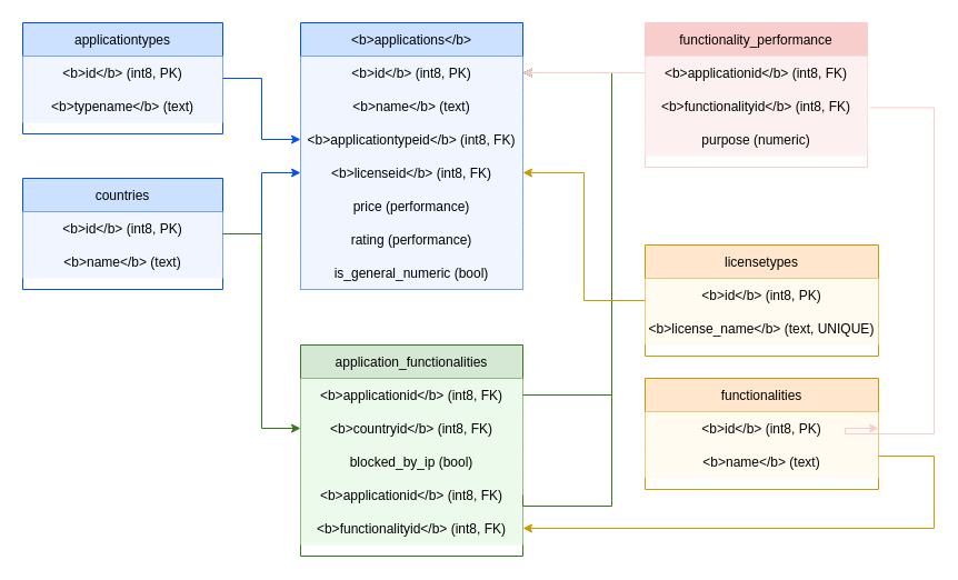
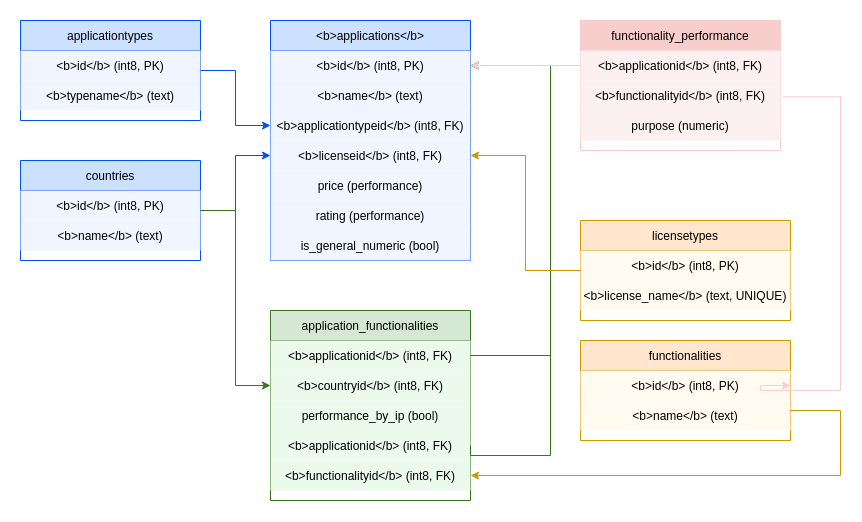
  <mxCell id="0" />
  <mxCell id="1" parent="0" />
  <mxCell id="2" value="&lt;b&gt;applications&lt;/b&gt;" style="shape=table;startSize=30;container=1;collapsible=1;childLayout=tableLayout;fixedRows=1;rowLines=0;align=center;resizeLast=1;strokeColor=#0050ef;fillColor=#cce0ff;fontColor=#000000;" parent="1" vertex="1"><mxGeometry x="270" y="20" width="200" height="240" as="geometry" /></mxCell>
  <mxCell id="3" value="&lt;b&gt;id&lt;/b&gt; (int8, PK)" style="shape=partialRectangle;collapsible=0;dropTarget=0;pointerEvents=0;fillColor=#f0f5ff;top=0;left=0;bottom=0;right=0;points=[[0,0.5],[1,0.5]];portConstraint=eastwest;fontColor=#000000;" parent="2" vertex="1"><mxGeometry y="30" width="200" height="30" as="geometry" /></mxCell>
  <mxCell id="4" value="&lt;b&gt;name&lt;/b&gt; (text)" style="shape=partialRectangle;collapsible=0;dropTarget=0;pointerEvents=0;fillColor=#f0f5ff;top=0;left=0;bottom=0;right=0;points=[[0,0.5],[1,0.5]];portConstraint=eastwest;fontColor=#000000;" parent="2" vertex="1"><mxGeometry y="60" width="200" height="30" as="geometry" /></mxCell>
  <mxCell id="5" value="&lt;b&gt;applicationtypeid&lt;/b&gt; (int8, FK)" style="shape=partialRectangle;collapsible=0;dropTarget=0;pointerEvents=0;fillColor=#f0f5ff;top=0;left=0;bottom=0;right=0;points=[[0,0.5],[1,0.5]];portConstraint=eastwest;fontColor=#000000;" parent="2" vertex="1"><mxGeometry y="90" width="200" height="30" as="geometry" /></mxCell>
  <mxCell id="6" value="&lt;b&gt;licenseid&lt;/b&gt; (int8, FK)" style="shape=partialRectangle;collapsible=0;dropTarget=0;pointerEvents=0;fillColor=#f0f5ff;top=0;left=0;bottom=0;right=0;points=[[0,0.5],[1,0.5]];portConstraint=eastwest;fontColor=#000000;" parent="2" vertex="1"><mxGeometry y="120" width="200" height="30" as="geometry" /></mxCell>
  <mxCell id="7" value="price (performance)" style="shape=partialRectangle;collapsible=0;dropTarget=0;pointerEvents=0;fillColor=#f0f5ff;top=0;left=0;bottom=0;right=0;points=[[0,0.5],[1,0.5]];portConstraint=eastwest;fontColor=#000000;" parent="2" vertex="1"><mxGeometry y="150" width="200" height="30" as="geometry" /></mxCell>
  <mxCell id="8" value="rating (performance)" style="shape=partialRectangle;collapsible=0;dropTarget=0;pointerEvents=0;fillColor=#f0f5ff;top=0;left=0;bottom=0;right=0;points=[[0,0.5],[1,0.5]];portConstraint=eastwest;fontColor=#000000;" parent="2" vertex="1"><mxGeometry y="180" width="200" height="30" as="geometry" /></mxCell>
  <mxCell id="9" value="is_general_numeric (bool)" style="shape=partialRectangle;collapsible=0;dropTarget=0;pointerEvents=0;fillColor=#f0f5ff;top=0;left=0;bottom=0;right=0;points=[[0,0.5],[1,0.5]];portConstraint=eastwest;fontColor=#000000;" parent="2" vertex="1"><mxGeometry y="210" width="200" height="30" as="geometry" /></mxCell>
  <mxCell id="10" value="applicationtypes" style="shape=table;startSize=30;container=1;collapsible=1;childLayout=tableLayout;fixedRows=1;rowLines=0;align=center;resizeLast=1;strokeColor=#0050ef;fillColor=#cce0ff;fontColor=#000000;" parent="1" vertex="1"><mxGeometry x="20" y="20" width="180" height="100" as="geometry" /></mxCell>
  <mxCell id="11" value="&lt;b&gt;id&lt;/b&gt; (int8, PK)" style="shape=partialRectangle;collapsible=0;dropTarget=0;pointerEvents=0;fillColor=#f0f5ff;top=0;left=0;bottom=0;right=0;points=[[0,0.5],[1,0.5]];portConstraint=eastwest;fontColor=#000000;" parent="10" vertex="1"><mxGeometry y="30" width="180" height="30" as="geometry" /></mxCell>
  <mxCell id="12" value="&lt;b&gt;typename&lt;/b&gt; (text)" style="shape=partialRectangle;collapsible=0;dropTarget=0;pointerEvents=0;fillColor=#f0f5ff;top=0;left=0;bottom=0;right=0;points=[[0,0.5],[1,0.5]];portConstraint=eastwest;fontColor=#000000;" parent="10" vertex="1"><mxGeometry y="60" width="180" height="30" as="geometry" /></mxCell>
  <mxCell id="13" value="countries" style="shape=table;startSize=30;container=1;collapsible=1;childLayout=tableLayout;fixedRows=1;rowLines=0;align=center;resizeLast=1;strokeColor=#0050ef;fillColor=#cce0ff;fontColor=#000000;" parent="1" vertex="1"><mxGeometry x="20" y="160" width="180" height="100" as="geometry" /></mxCell>
  <mxCell id="14" value="&lt;b&gt;id&lt;/b&gt; (int8, PK)" style="shape=partialRectangle;collapsible=0;dropTarget=0;pointerEvents=0;fillColor=#f0f5ff;top=0;left=0;bottom=0;right=0;points=[[0,0.5],[1,0.5]];portConstraint=eastwest;fontColor=#000000;" parent="13" vertex="1"><mxGeometry y="30" width="180" height="30" as="geometry" /></mxCell>
  <mxCell id="15" value="&lt;b&gt;name&lt;/b&gt; (text)" style="shape=partialRectangle;collapsible=0;dropTarget=0;pointerEvents=0;fillColor=#f0f5ff;top=0;left=0;bottom=0;right=0;points=[[0,0.5],[1,0.5]];portConstraint=eastwest;fontColor=#000000;" parent="13" vertex="1"><mxGeometry y="60" width="180" height="30" as="geometry" /></mxCell>
  <mxCell id="16" value="functionalities" style="shape=table;startSize=30;container=1;collapsible=1;childLayout=tableLayout;fixedRows=1;rowLines=0;align=center;resizeLast=1;strokeColor=#cc9900;fillColor=#ffe6cc;fontColor=#000000;" parent="1" vertex="1"><mxGeometry x="580" y="340" width="210" height="100" as="geometry" /></mxCell>
  <mxCell id="17" value="&lt;b&gt;id&lt;/b&gt; (int8, PK)" style="shape=partialRectangle;collapsible=0;dropTarget=0;pointerEvents=0;fillColor=#fffbf0;top=0;left=0;bottom=0;right=0;points=[[0,0.5],[1,0.5]];portConstraint=eastwest;fontColor=#000000;" parent="16" vertex="1"><mxGeometry y="30" width="210" height="30" as="geometry" /></mxCell>
  <mxCell id="18" value="&lt;b&gt;name&lt;/b&gt; (text)" style="shape=partialRectangle;collapsible=0;dropTarget=0;pointerEvents=0;fillColor=#fffbf0;top=0;left=0;bottom=0;right=0;points=[[0,0.5],[1,0.5]];portConstraint=eastwest;fontColor=#000000;" parent="16" vertex="1"><mxGeometry y="60" width="210" height="30" as="geometry" /></mxCell>
  <mxCell id="19" value="application_functionalities" style="shape=table;startSize=30;container=1;collapsible=1;childLayout=tableLayout;fixedRows=1;rowLines=0;align=center;resizeLast=1;strokeColor=#38761d;fillColor=#d5e8d4;fontColor=#000000;" parent="1" vertex="1"><mxGeometry x="270" y="310" width="200" height="190" as="geometry" /></mxCell>
  <mxCell id="20" value="&lt;b&gt;applicationid&lt;/b&gt; (int8, FK)" style="shape=partialRectangle;collapsible=0;dropTarget=0;pointerEvents=0;fillColor=#ebfaeb;top=0;left=0;bottom=0;right=0;points=[[0,0.5],[1,0.5]];portConstraint=eastwest;fontColor=#000000;" parent="19" vertex="1"><mxGeometry y="30" width="200" height="30" as="geometry" /></mxCell>
  <mxCell id="21" value="&lt;b&gt;countryid&lt;/b&gt; (int8, FK)" style="shape=partialRectangle;collapsible=0;dropTarget=0;pointerEvents=0;fillColor=#ebfaeb;top=0;left=0;bottom=0;right=0;points=[[0,0.5],[1,0.5]];portConstraint=eastwest;fontColor=#000000;" parent="19" vertex="1"><mxGeometry y="60" width="200" height="30" as="geometry" /></mxCell>
- <mxCell id="22" value="blocked_by_ip (bool)" style="shape=partialRectangle;collapsible=0;dropTarget=0;pointerEvents=0;fillColor=#ebfaeb;top=0;left=0;bottom=0;right=0;points=[[0,0.5],[1,0.5]];portConstraint=eastwest;fontColor=#000000;" parent="19" vertex="1"><mxGeometry y="90" width="200" height="30" as="geometry" /></mxCell>
+ <mxCell id="22" value="performance_by_ip (bool)" style="shape=partialRectangle;collapsible=0;dropTarget=0;pointerEvents=0;fillColor=#ebfaeb;top=0;left=0;bottom=0;right=0;points=[[0,0.5],[1,0.5]];portConstraint=eastwest;fontColor=#000000;" parent="19" vertex="1"><mxGeometry y="90" width="200" height="30" as="geometry" /></mxCell>
  <mxCell id="23" value="&lt;b&gt;applicationid&lt;/b&gt; (int8, FK)" style="shape=partialRectangle;collapsible=0;dropTarget=0;pointerEvents=0;fillColor=#ebfaeb;top=0;left=0;bottom=0;right=0;points=[[0,0.5],[1,0.5]];portConstraint=eastwest;fontColor=#000000;" parent="19" vertex="1"><mxGeometry y="120" width="200" height="30" as="geometry" /></mxCell>
  <mxCell id="24" value="&lt;b&gt;functionalityid&lt;/b&gt; (int8, FK)" style="shape=partialRectangle;collapsible=0;dropTarget=0;pointerEvents=0;fillColor=#ebfaeb;top=0;left=0;bottom=0;right=0;points=[[0,0.5],[1,0.5]];portConstraint=eastwest;fontColor=#000000;" parent="19" vertex="1"><mxGeometry y="150" width="200" height="30" as="geometry" /></mxCell>
  <mxCell id="25" value="licensetypes" style="shape=table;startSize=30;container=1;collapsible=1;childLayout=tableLayout;fixedRows=1;rowLines=0;align=center;resizeLast=1;strokeColor=#cc9900;fillColor=#ffe6cc;fontColor=#000000;" parent="1" vertex="1"><mxGeometry x="580" y="220" width="210" height="100" as="geometry" /></mxCell>
  <mxCell id="26" value="&lt;b&gt;id&lt;/b&gt; (int8, PK)" style="shape=partialRectangle;collapsible=0;dropTarget=0;pointerEvents=0;fillColor=#fffbf0;top=0;left=0;bottom=0;right=0;points=[[0,0.5],[1,0.5]];portConstraint=eastwest;fontColor=#000000;" parent="25" vertex="1"><mxGeometry y="30" width="210" height="30" as="geometry" /></mxCell>
  <mxCell id="27" value="&lt;b&gt;license_name&lt;/b&gt; (text, UNIQUE)" style="shape=partialRectangle;collapsible=0;dropTarget=0;pointerEvents=0;fillColor=#fffbf0;top=0;left=0;bottom=0;right=0;points=[[0,0.5],[1,0.5]];portConstraint=eastwest;fontColor=#000000;" parent="25" vertex="1"><mxGeometry y="60" width="210" height="30" as="geometry" /></mxCell>
  <mxCell id="28" value="functionality_performance" style="shape=table;startSize=30;container=1;collapsible=1;childLayout=tableLayout;fixedRows=1;rowLines=0;align=center;resizeLast=1;strokeColor=#f8cecc;fillColor=#f8cecc;fontColor=#000000;" parent="1" vertex="1"><mxGeometry x="580" y="20" width="200" height="130" as="geometry" /></mxCell>
  <mxCell id="29" value="&lt;b&gt;applicationid&lt;/b&gt; (int8, FK)" style="shape=partialRectangle;collapsible=0;dropTarget=0;pointerEvents=0;fillColor=#fdf0f0;top=0;left=0;bottom=0;right=0;points=[[0,0.5],[1,0.5]];portConstraint=eastwest;fontColor=#000000;" parent="28" vertex="1"><mxGeometry y="30" width="200" height="30" as="geometry" /></mxCell>
  <mxCell id="30" value="&lt;b&gt;functionalityid&lt;/b&gt; (int8, FK)" style="shape=partialRectangle;collapsible=0;dropTarget=0;pointerEvents=0;fillColor=#fdf0f0;top=0;left=0;bottom=0;right=0;points=[[0,0.5],[1,0.5]];portConstraint=eastwest;fontColor=#000000;" parent="28" vertex="1"><mxGeometry y="60" width="200" height="30" as="geometry" /></mxCell>
  <mxCell id="31" value="purpose (numeric)" style="shape=partialRectangle;collapsible=0;dropTarget=0;pointerEvents=0;fillColor=#fdf0f0;top=0;left=0;bottom=0;right=0;points=[[0,0.5],[1,0.5]];portConstraint=eastwest;fontColor=#000000;" parent="28" vertex="1"><mxGeometry y="90" width="200" height="30" as="geometry" /></mxCell>
  <mxCell id="32" value="" style="endArrow=classic;html=1;rounded=0;entryX=0;entryY=0.5;entryDx=0;entryDy=0;exitX=1;exitY=0.5;exitDx=0;exitDy=0;edgeStyle=orthogonalEdgeStyle;strokeColor=#0050ef;" parent="1" source="10" target="5" edge="1"><mxGeometry width="50" height="50" relative="1" as="geometry"><mxPoint x="310" y="210" as="sourcePoint" /><mxPoint x="360" y="160" as="targetPoint" /></mxGeometry></mxCell>
  <mxCell id="33" value="" style="endArrow=classic;html=1;rounded=0;exitX=1;exitY=0.5;exitDx=0;exitDy=0;entryX=0;entryY=0.5;entryDx=0;entryDy=0;edgeStyle=orthogonalEdgeStyle;strokeColor=#0050ef;" parent="1" source="13" target="6" edge="1"><mxGeometry width="50" height="50" relative="1" as="geometry"><mxPoint x="550" y="210" as="sourcePoint" /><mxPoint x="30" y="210" as="targetPoint" /></mxGeometry></mxCell>
  <mxCell id="34" value="" style="endArrow=classic;html=1;rounded=0;exitX=1;exitY=0.5;exitDx=0;exitDy=0;entryX=0;entryY=0.5;entryDx=0;entryDy=0;edgeStyle=orthogonalEdgeStyle;strokeColor=#38761d;" parent="1" source="13" target="21" edge="1"><mxGeometry width="50" height="50" relative="1" as="geometry"><mxPoint x="550" y="470" as="sourcePoint" /><mxPoint x="230" y="470" as="targetPoint" /></mxGeometry></mxCell>
  <mxCell id="35" value="" style="endArrow=classic;html=1;rounded=0;exitX=1;exitY=0.5;exitDx=0;exitDy=0;entryX=1;entryY=0.5;entryDx=0;entryDy=0;edgeStyle=orthogonalEdgeStyle;strokeColor=#38761d;" parent="1" source="20" target="3" edge="1"><mxGeometry width="50" height="50" relative="1" as="geometry"><mxPoint x="130" y="360" as="sourcePoint" /><mxPoint x="130" y="400" as="targetPoint" /><Array as="points"><mxPoint x="550" y="355" /><mxPoint x="550" y="65" /></Array></mxGeometry></mxCell>
  <mxCell id="36" value="" style="endArrow=classic;html=1;rounded=0;entryX=1;entryY=0.5;entryDx=0;entryDy=0;edgeStyle=orthogonalEdgeStyle;strokeColor=#cc9900;" parent="1" target="24" edge="1"><mxGeometry width="50" height="50" relative="1" as="geometry"><mxPoint x="790" y="410" as="sourcePoint" /><mxPoint x="550" y="470" as="targetPoint" /><Array as="points"><mxPoint x="840" y="410" /><mxPoint x="840" y="475" /></Array></mxGeometry></mxCell>
  <mxCell id="37" value="" style="endArrow=classic;html=1;rounded=0;exitX=1;exitY=0.5;exitDx=0;exitDy=0;entryX=1;entryY=0.5;entryDx=0;entryDy=0;edgeStyle=orthogonalEdgeStyle;strokeColor=#38761d;" parent="1" source="23" target="3" edge="1"><mxGeometry width="50" height="50" relative="1" as="geometry"><mxPoint x="130" y="400" as="sourcePoint" /><mxPoint x="650" y="400" as="targetPoint" /><Array as="points"><mxPoint x="550" y="455" /><mxPoint x="550" y="65" /></Array></mxGeometry></mxCell>
  <mxCell id="38" value="" style="endArrow=classic;html=1;rounded=0;exitX=0;exitY=0.5;exitDx=0;exitDy=0;entryX=1;entryY=0.5;entryDx=0;entryDy=0;edgeStyle=orthogonalEdgeStyle;strokeColor=#cc9900;" parent="1" source="25" target="6" edge="1"><mxGeometry width="50" height="50" relative="1" as="geometry"><mxPoint x="570" y="530" as="sourcePoint" /><mxPoint x="490" y="300" as="targetPoint" /></mxGeometry></mxCell>
  <mxCell id="39" value="" style="endArrow=classic;html=1;rounded=0;exitX=0;exitY=0.5;exitDx=0;exitDy=0;entryX=1;entryY=0.5;entryDx=0;entryDy=0;edgeStyle=orthogonalEdgeStyle;strokeColor=#f8cecc;" parent="1" source="29" target="3" edge="1"><mxGeometry width="50" height="50" relative="1" as="geometry"><mxPoint x="290" y="590" as="sourcePoint" /><mxPoint x="490" y="300" as="targetPoint" /></mxGeometry></mxCell>
  <mxCell id="40" value="" style="endArrow=classic;html=1;rounded=0;exitX=1.012;exitY=0.547;exitDx=0;exitDy=0;entryX=1;entryY=0.5;entryDx=0;entryDy=0;edgeStyle=orthogonalEdgeStyle;strokeColor=#f8cecc;exitPerimeter=0;" parent="1" source="30" target="17" edge="1"><mxGeometry width="50" height="50" relative="1" as="geometry"><mxPoint x="290" y="590" as="sourcePoint" /><mxPoint x="490" y="300" as="targetPoint" /><Array as="points"><mxPoint x="840" y="96" /><mxPoint x="840" y="390" /><mxPoint x="760" y="390" /><mxPoint x="760" y="385" /></Array></mxGeometry></mxCell>
